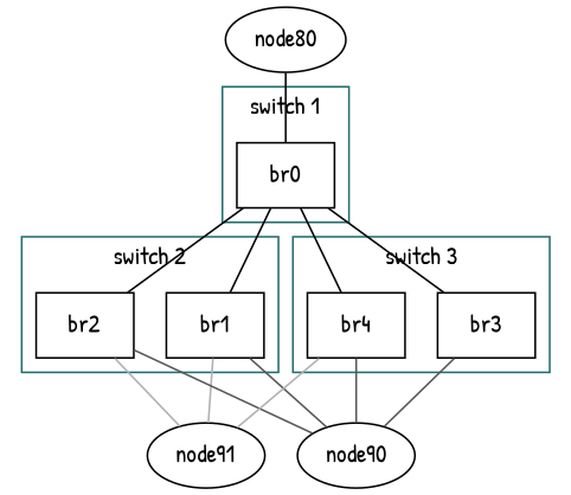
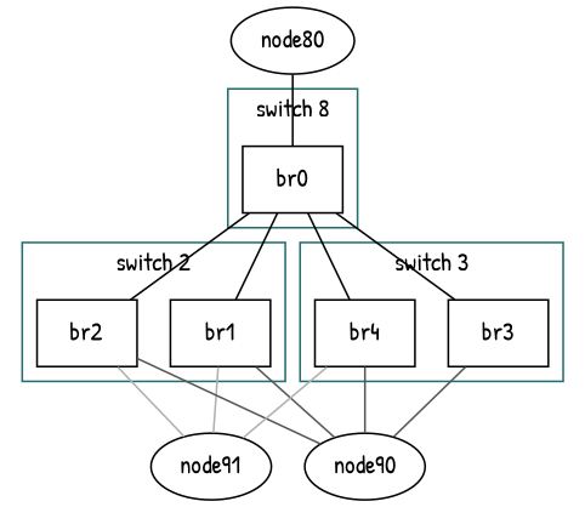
  digraph {
    fontname="Patrick Hand"
    splines=false
    node [fontname="Patrick Hand" shape=box]
    edge [dir=none fontname="Patrick Hand"]
    br1
    br2
    br0
    br3
    br4
    node91 [shape=""]
    node90 [shape=""]
    n8 [label=node80 shape=""]
    subgraph cluster_1 {
      color="#216e6f"
      label="switch 2"
      br1
      br2
    }
    subgraph cluster_2 {
      color="#216e6f"
-     label="switch 1"
+     label="switch 8"
      br0
    }
    subgraph cluster_3 {
      color="#216e6f"
      label="switch 3"
      br3
      br4
    }
    subgraph sub_4 {
      br1
      br2
      br0
      br3
      br4
      node91
      node90
      n8
    }
    br1 -> node91 [color="#b0b0b0"]
    br1 -> node90 [color="#575756"]
    br2 -> node91 [color="#b0b0b0"]
    br2 -> node90 [color="#575756"]
    br0 -> br1
    br0 -> br2
    br0 -> br3
    br0 -> br4
    br3 -> node90 [color="#575756"]
    br4 -> node91 [color="#b0b0b0"]
    br4 -> node90 [color="#575756"]
    n8 -> br0
  }
